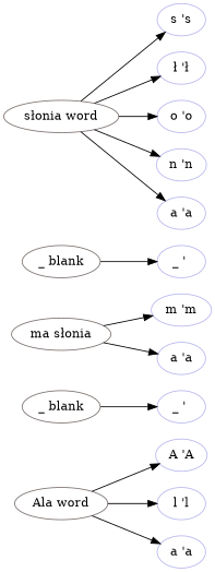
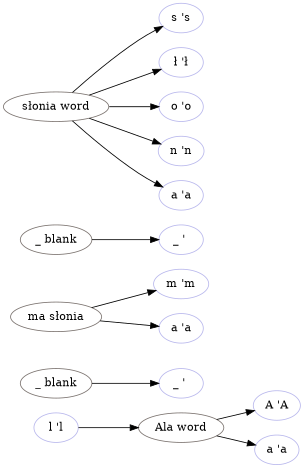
  digraph {
    rankdir=LR
    node [color="#b8b7ec"]
    n1 [label="A 'A"]
    n2 [label="l 'l"]
    n3 [label="a 'a"]
    n4 [color="#7a726e" label="Ala word"]
    n5 [label="_ ' "]
    n6 [color="#7a726e" label="_ blank"]
    n7 [label="m 'm"]
    n8 [label="a 'a"]
    n9 [color="#7a726e" label="ma słonia"]
    n10 [label="_ ' "]
    n11 [color="#7a726e" label="_ blank"]
    n12 [label="s 's"]
    n13 [label="ł 'ł"]
    n14 [label="o 'o"]
    n15 [label="n 'n"]
    n16 [label="a 'a"]
    n17 [color="#7a726e" label="słonia word"]
    n4 -> n1
-   n4 -> n2
+   n2 -> n4
    n4 -> n3
    n6 -> n5
    n9 -> n7
    n9 -> n8
    n11 -> n10
    n17 -> n12
    n17 -> n13
    n17 -> n14
    n17 -> n15
    n17 -> n16
  }
